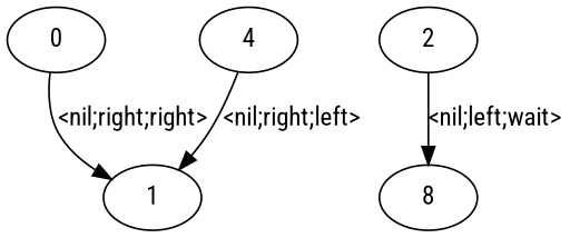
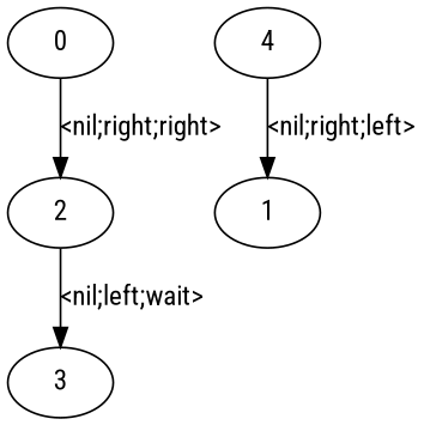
  digraph {
    fontname="Roboto Condensed"
    node [fontname="Roboto Condensed" shape=ellipse]
    edge [fontname="Roboto Condensed"]
    n1 [label=0]
    n2 [label=1]
    n3 [label=2]
-   n4 [label=8]
+   n4 [label=3]
    n5 [label=4]
-   n1 -> n2 [label="<nil;right;right>"]
+   n1 -> n3 [label="<nil;right;right>"]
    n3 -> n4 [label="<nil;left;wait>"]
    n5 -> n2 [label="<nil;right;left>"]
  }
